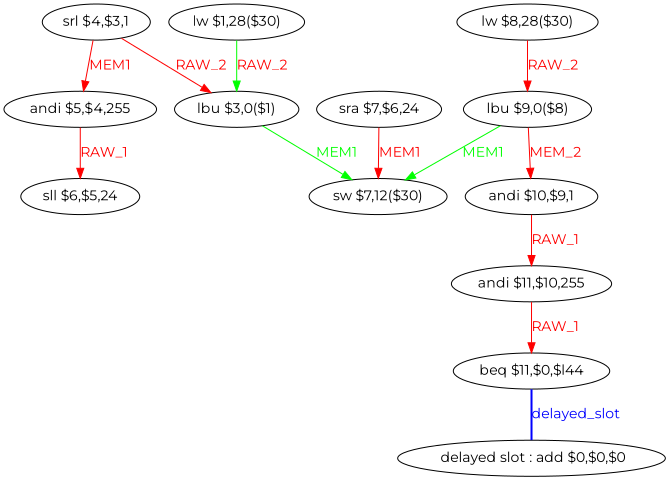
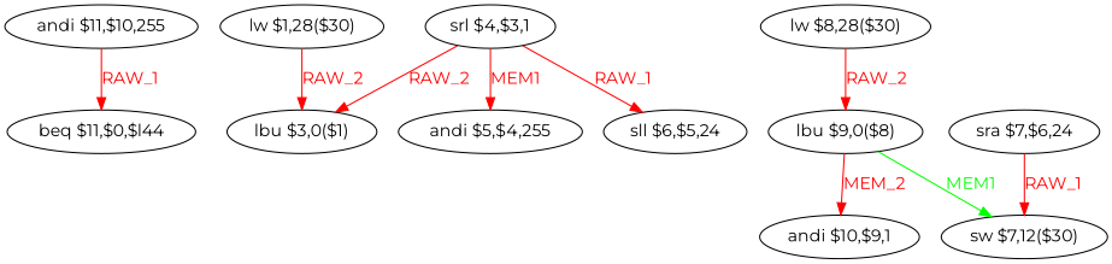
  digraph {
    fontname=Montserrat
    node [fontname=Montserrat shape=ellipse]
    edge [color=red fontcolor=red fontname=Montserrat]
-   n1 [label=" delayed slot : add $0,$0,$0"]
    n2 [label="beq $11,$0,$l44"]
    n3 [label="lw $1,28($30)"]
    n4 [label="lbu $3,0($1)"]
    n5 [label="sw $7,12($30)"]
    n6 [label="srl $4,$3,1"]
    n7 [label="andi $5,$4,255"]
    n8 [label="sll $6,$5,24"]
    n9 [label="lbu $9,0($8)"]
    n10 [label="andi $10,$9,1"]
    n11 [label="sra $7,$6,24"]
    n12 [label="andi $11,$10,255"]
    n13 [label="lw $8,28($30)"]
-   n2 -> n1 [color=blue dir=none fontcolor=blue label=delayed_slot style=bold]
-   n3 -> n4 [color=green label=RAW_2]
-   n4 -> n5 [color=green fontcolor=green label=MEM1]
+   n3 -> n4 [label=RAW_2]
    n6 -> n4 [label=RAW_2]
    n6 -> n7 [label=MEM1]
-   n7 -> n8 [label=RAW_1]
+   n6 -> n8 [label=RAW_1]
    n9 -> n5 [color=green fontcolor=green label=MEM1]
    n9 -> n10 [label=MEM_2]
-   n10 -> n12 [label=RAW_1]
-   n11 -> n5 [label=MEM1]
+   n11 -> n5 [label=RAW_1]
    n12 -> n2 [label=RAW_1]
    n13 -> n9 [label=RAW_2]
  }
